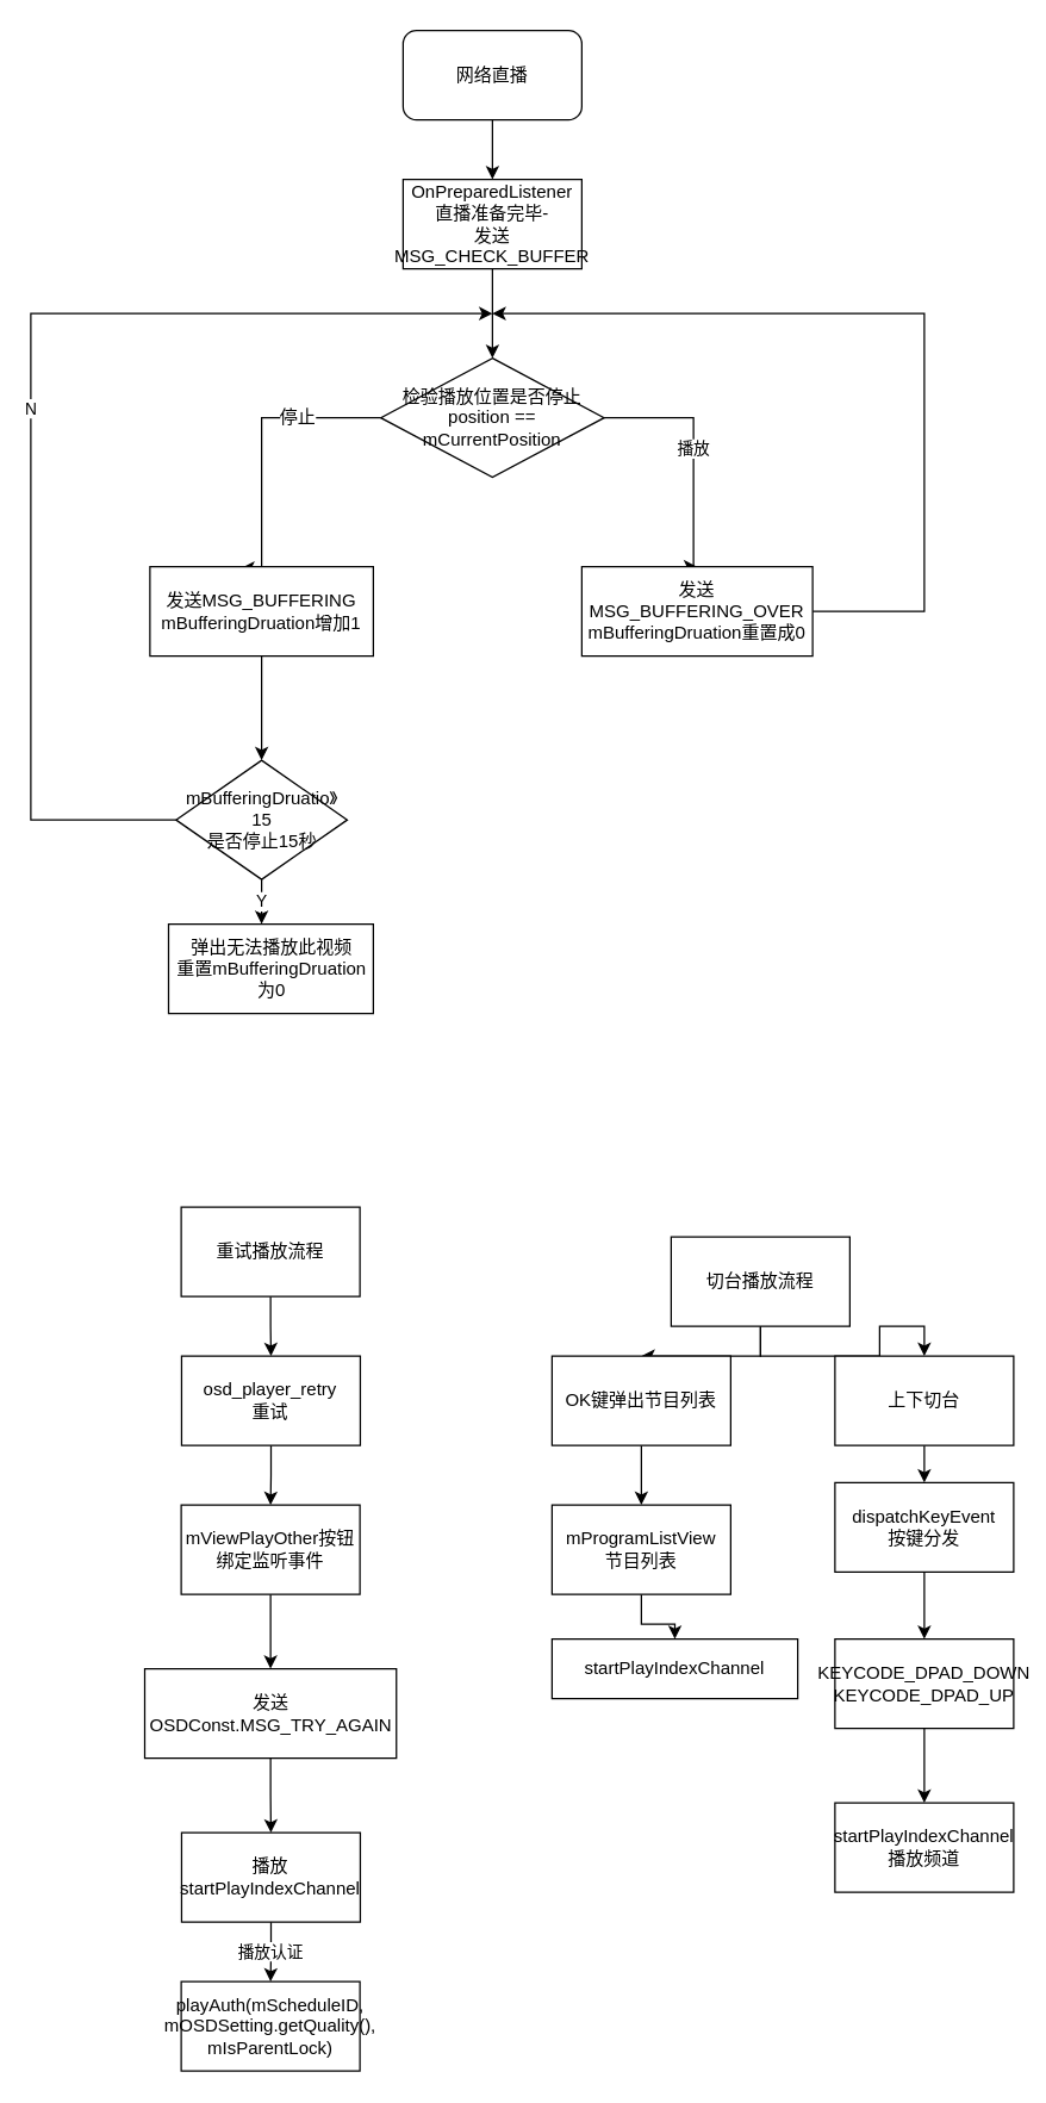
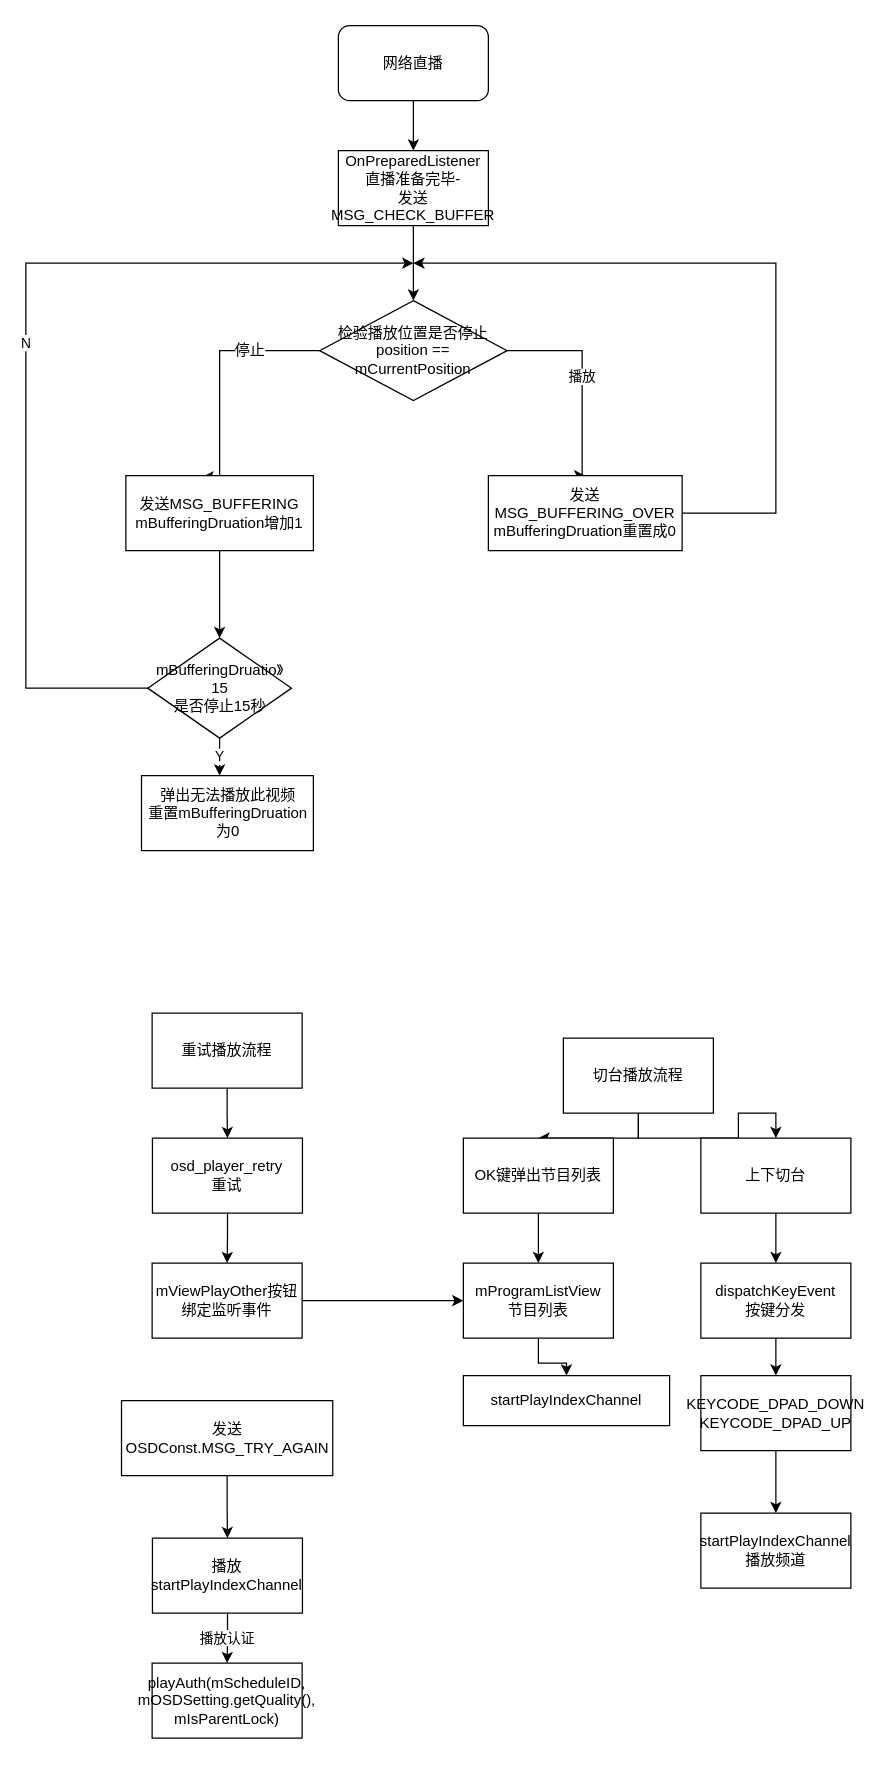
  <mxCell id="0" />
  <mxCell id="1" parent="0" />
  <mxCell id="2" style="edgeStyle=orthogonalEdgeStyle;rounded=0;orthogonalLoop=1;jettySize=auto;html=1;entryX=0.5;entryY=0;entryDx=0;entryDy=0;" parent="1" source="3" target="5" edge="1"><mxGeometry relative="1" as="geometry" /></mxCell>
  <mxCell id="3" value="网络直播" style="rounded=1;whiteSpace=wrap;html=1;" parent="1" vertex="1"><mxGeometry x="270" y="20" width="120" height="60" as="geometry" /></mxCell>
  <mxCell id="4" style="edgeStyle=orthogonalEdgeStyle;rounded=0;orthogonalLoop=1;jettySize=auto;html=1;entryX=0.5;entryY=0;entryDx=0;entryDy=0;" parent="1" source="5" target="9" edge="1"><mxGeometry relative="1" as="geometry" /></mxCell>
  <mxCell id="5" value="OnPreparedListener&lt;br&gt;直播准备完毕-&lt;br&gt;发送MSG_CHECK_BUFFER" style="rounded=0;whiteSpace=wrap;html=1;" parent="1" vertex="1"><mxGeometry x="270" y="120" width="120" height="60" as="geometry" /></mxCell>
  <mxCell id="6" style="edgeStyle=orthogonalEdgeStyle;rounded=0;orthogonalLoop=1;jettySize=auto;html=1;exitX=0;exitY=0.5;exitDx=0;exitDy=0;entryX=0.408;entryY=0.017;entryDx=0;entryDy=0;entryPerimeter=0;" parent="1" source="9" target="11" edge="1"><mxGeometry relative="1" as="geometry"><Array as="points"><mxPoint x="175" y="280" /><mxPoint x="175" y="381" /></Array></mxGeometry></mxCell>
  <mxCell id="7" value="停止" style="text;html=1;align=center;verticalAlign=middle;resizable=0;points=[];labelBackgroundColor=#ffffff;" parent="6" vertex="1" connectable="0"><mxGeometry x="-0.412" y="-1" relative="1" as="geometry"><mxPoint as="offset" /></mxGeometry></mxCell>
  <mxCell id="8" value="播放" style="edgeStyle=orthogonalEdgeStyle;rounded=0;orthogonalLoop=1;jettySize=auto;html=1;entryX=0.5;entryY=0;entryDx=0;entryDy=0;" parent="1" source="9" target="13" edge="1"><mxGeometry relative="1" as="geometry"><Array as="points"><mxPoint x="465" y="280" /></Array></mxGeometry></mxCell>
  <mxCell id="9" value="检验播放位置是否停止&lt;br&gt;position == mCurrentPosition" style="rhombus;whiteSpace=wrap;html=1;" parent="1" vertex="1"><mxGeometry x="255" y="240" width="150" height="80" as="geometry" /></mxCell>
  <mxCell id="10" style="edgeStyle=orthogonalEdgeStyle;rounded=0;orthogonalLoop=1;jettySize=auto;html=1;" parent="1" source="11" target="16" edge="1"><mxGeometry relative="1" as="geometry" /></mxCell>
  <mxCell id="11" value="发送MSG_BUFFERING&lt;br&gt;mBufferingDruation增加1" style="rounded=0;whiteSpace=wrap;html=1;" parent="1" vertex="1"><mxGeometry x="100" y="380" width="150" height="60" as="geometry" /></mxCell>
  <mxCell id="12" style="edgeStyle=orthogonalEdgeStyle;rounded=0;orthogonalLoop=1;jettySize=auto;html=1;" parent="1" source="13" edge="1"><mxGeometry relative="1" as="geometry"><mxPoint x="330" y="210" as="targetPoint" /><Array as="points"><mxPoint x="620" y="410" /><mxPoint x="620" y="210" /></Array></mxGeometry></mxCell>
  <mxCell id="13" value="发送&lt;br&gt;MSG_BUFFERING_OVER&lt;br&gt;mBufferingDruation重置成0" style="rounded=0;whiteSpace=wrap;html=1;" parent="1" vertex="1"><mxGeometry x="390" y="380" width="155" height="60" as="geometry" /></mxCell>
  <mxCell id="14" value="Y" style="edgeStyle=orthogonalEdgeStyle;rounded=0;orthogonalLoop=1;jettySize=auto;html=1;" parent="1" source="16" edge="1"><mxGeometry relative="1" as="geometry"><mxPoint x="175" y="620" as="targetPoint" /></mxGeometry></mxCell>
  <mxCell id="15" value="N" style="edgeStyle=orthogonalEdgeStyle;rounded=0;orthogonalLoop=1;jettySize=auto;html=1;" parent="1" source="16" edge="1"><mxGeometry relative="1" as="geometry"><mxPoint x="330" y="210" as="targetPoint" /><Array as="points"><mxPoint x="20" y="550" /><mxPoint x="20" y="210" /></Array></mxGeometry></mxCell>
  <mxCell id="16" value="mBufferingDruatio》15&lt;br&gt;是否停止15秒" style="rhombus;whiteSpace=wrap;html=1;" parent="1" vertex="1"><mxGeometry x="117.5" y="510" width="115" height="80" as="geometry" /></mxCell>
  <mxCell id="17" value="弹出无法播放此视频&lt;br&gt;重置mBufferingDruation为0" style="rounded=0;whiteSpace=wrap;html=1;" parent="1" vertex="1"><mxGeometry x="112.5" y="620" width="137.5" height="60" as="geometry" /></mxCell>
  <mxCell id="18" style="edgeStyle=orthogonalEdgeStyle;rounded=0;orthogonalLoop=1;jettySize=auto;html=1;" edge="1" parent="1" source="19" target="21"><mxGeometry relative="1" as="geometry" /></mxCell>
  <mxCell id="19" value="重试播放流程" style="rounded=0;whiteSpace=wrap;html=1;" vertex="1" parent="1"><mxGeometry x="121" y="810" width="120" height="60" as="geometry" /></mxCell>
  <mxCell id="20" value="" style="edgeStyle=orthogonalEdgeStyle;rounded=0;orthogonalLoop=1;jettySize=auto;html=1;" edge="1" parent="1" source="21" target="23"><mxGeometry relative="1" as="geometry" /></mxCell>
  <mxCell id="21" value="osd_player_retry&lt;br&gt;重试" style="rounded=0;whiteSpace=wrap;html=1;" vertex="1" parent="1"><mxGeometry x="121.25" y="910" width="120" height="60" as="geometry" /></mxCell>
- <mxCell id="22" style="edgeStyle=orthogonalEdgeStyle;rounded=0;orthogonalLoop=1;jettySize=auto;html=1;" edge="1" parent="1" source="23" target="25"><mxGeometry relative="1" as="geometry" /></mxCell>
+ <mxCell id="22" style="edgeStyle=orthogonalEdgeStyle;rounded=0;orthogonalLoop=1;jettySize=auto;html=1;" edge="1" parent="1" source="23" target="37"><mxGeometry relative="1" as="geometry" /></mxCell>
  <mxCell id="23" value="mViewPlayOther按钮绑定监听事件" style="rounded=0;whiteSpace=wrap;html=1;" vertex="1" parent="1"><mxGeometry x="121" y="1010" width="120" height="60" as="geometry" /></mxCell>
  <mxCell id="24" style="edgeStyle=orthogonalEdgeStyle;rounded=0;orthogonalLoop=1;jettySize=auto;html=1;entryX=0.5;entryY=0;entryDx=0;entryDy=0;" edge="1" parent="1" source="25" target="27"><mxGeometry relative="1" as="geometry" /></mxCell>
  <mxCell id="25" value="发送OSDConst.MSG_TRY_AGAIN" style="rounded=0;whiteSpace=wrap;html=1;" vertex="1" parent="1"><mxGeometry x="96.5" y="1120" width="169" height="60" as="geometry" /></mxCell>
  <mxCell id="26" value="播放认证" style="edgeStyle=orthogonalEdgeStyle;rounded=0;orthogonalLoop=1;jettySize=auto;html=1;" edge="1" parent="1" source="27" target="28"><mxGeometry relative="1" as="geometry" /></mxCell>
  <mxCell id="27" value="播放&lt;br&gt;startPlayIndexChannel" style="rounded=0;whiteSpace=wrap;html=1;" vertex="1" parent="1"><mxGeometry x="121.25" y="1230" width="120" height="60" as="geometry" /></mxCell>
  <mxCell id="28" value="playAuth(mScheduleID, mOSDSetting.getQuality(), mIsParentLock)" style="rounded=0;whiteSpace=wrap;html=1;" vertex="1" parent="1"><mxGeometry x="121" y="1330" width="120" height="60" as="geometry" /></mxCell>
  <mxCell id="29" style="edgeStyle=orthogonalEdgeStyle;rounded=0;orthogonalLoop=1;jettySize=auto;html=1;" edge="1" parent="1" source="31" target="33"><mxGeometry relative="1" as="geometry" /></mxCell>
  <mxCell id="30" style="edgeStyle=orthogonalEdgeStyle;rounded=0;orthogonalLoop=1;jettySize=auto;html=1;" edge="1" parent="1" source="31" target="35"><mxGeometry relative="1" as="geometry" /></mxCell>
  <mxCell id="31" value="切台播放流程" style="rounded=0;whiteSpace=wrap;html=1;" vertex="1" parent="1"><mxGeometry x="450" y="830" width="120" height="60" as="geometry" /></mxCell>
  <mxCell id="32" style="edgeStyle=orthogonalEdgeStyle;rounded=0;orthogonalLoop=1;jettySize=auto;html=1;" edge="1" parent="1" source="33" target="37"><mxGeometry relative="1" as="geometry" /></mxCell>
  <mxCell id="33" value="OK键弹出节目列表" style="rounded=0;whiteSpace=wrap;html=1;" vertex="1" parent="1"><mxGeometry x="370" y="910" width="120" height="60" as="geometry" /></mxCell>
  <mxCell id="34" style="edgeStyle=orthogonalEdgeStyle;rounded=0;orthogonalLoop=1;jettySize=auto;html=1;entryX=0.5;entryY=0;entryDx=0;entryDy=0;" edge="1" parent="1" source="35" target="40"><mxGeometry relative="1" as="geometry" /></mxCell>
  <mxCell id="35" value="上下切台" style="rounded=0;whiteSpace=wrap;html=1;" vertex="1" parent="1"><mxGeometry x="560" y="910" width="120" height="60" as="geometry" /></mxCell>
  <mxCell id="36" value="" style="edgeStyle=orthogonalEdgeStyle;rounded=0;orthogonalLoop=1;jettySize=auto;html=1;" edge="1" parent="1" source="37" target="38"><mxGeometry relative="1" as="geometry" /></mxCell>
  <mxCell id="37" value="mProgramListView&lt;br&gt;节目列表" style="rounded=0;whiteSpace=wrap;html=1;" vertex="1" parent="1"><mxGeometry x="370" y="1010" width="120" height="60" as="geometry" /></mxCell>
  <mxCell id="38" value="startPlayIndexChannel" style="rounded=0;whiteSpace=wrap;html=1;" vertex="1" parent="1"><mxGeometry x="370" y="1100" width="165" height="40" as="geometry" /></mxCell>
  <mxCell id="39" value="" style="edgeStyle=orthogonalEdgeStyle;rounded=0;orthogonalLoop=1;jettySize=auto;html=1;" edge="1" parent="1" source="40" target="42"><mxGeometry relative="1" as="geometry" /></mxCell>
- <mxCell id="40" value="dispatchKeyEvent&lt;br&gt;按键分发" style="rounded=0;whiteSpace=wrap;html=1;" vertex="1" parent="1"><mxGeometry x="560" y="995" width="120" height="60" as="geometry" /></mxCell>
+ <mxCell id="40" value="dispatchKeyEvent&lt;br&gt;按键分发" style="rounded=0;whiteSpace=wrap;html=1;" vertex="1" parent="1"><mxGeometry x="560" y="1010" width="120" height="60" as="geometry" /></mxCell>
  <mxCell id="41" value="" style="edgeStyle=orthogonalEdgeStyle;rounded=0;orthogonalLoop=1;jettySize=auto;html=1;" edge="1" parent="1" source="42" target="43"><mxGeometry relative="1" as="geometry" /></mxCell>
  <mxCell id="42" value="KEYCODE_DPAD_DOWN&lt;br&gt;KEYCODE_DPAD_UP" style="rounded=0;whiteSpace=wrap;html=1;" vertex="1" parent="1"><mxGeometry x="560" y="1100" width="120" height="60" as="geometry" /></mxCell>
  <mxCell id="43" value="startPlayIndexChannel&lt;br&gt;播放频道" style="rounded=0;whiteSpace=wrap;html=1;" vertex="1" parent="1"><mxGeometry x="560" y="1210" width="120" height="60" as="geometry" /></mxCell>
